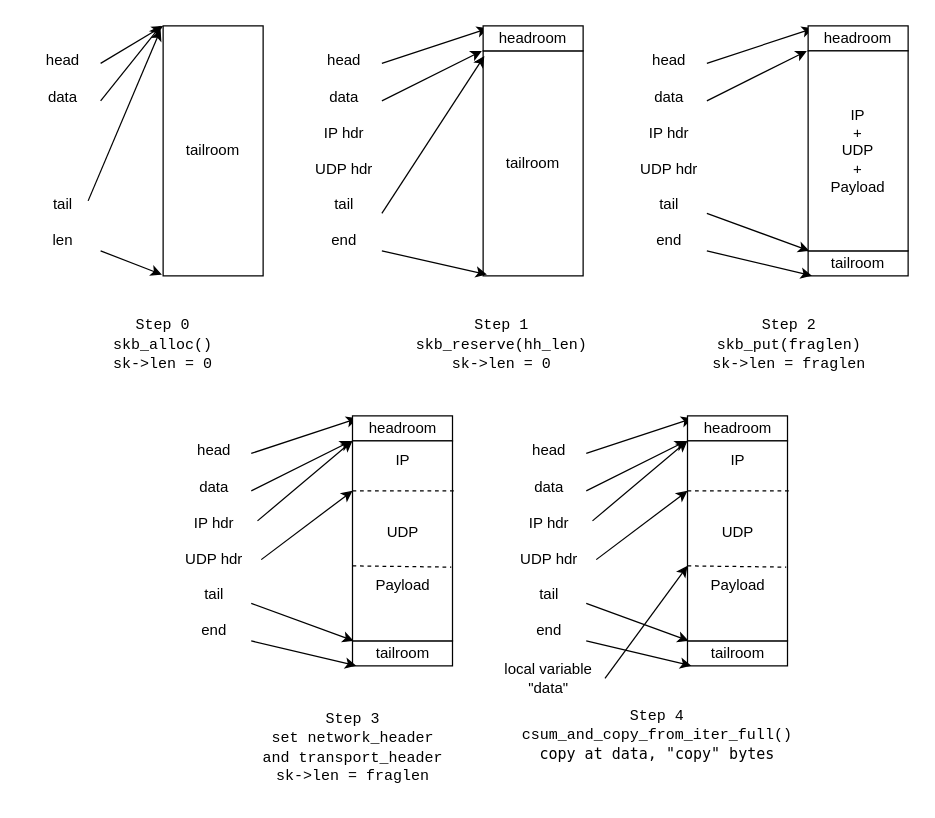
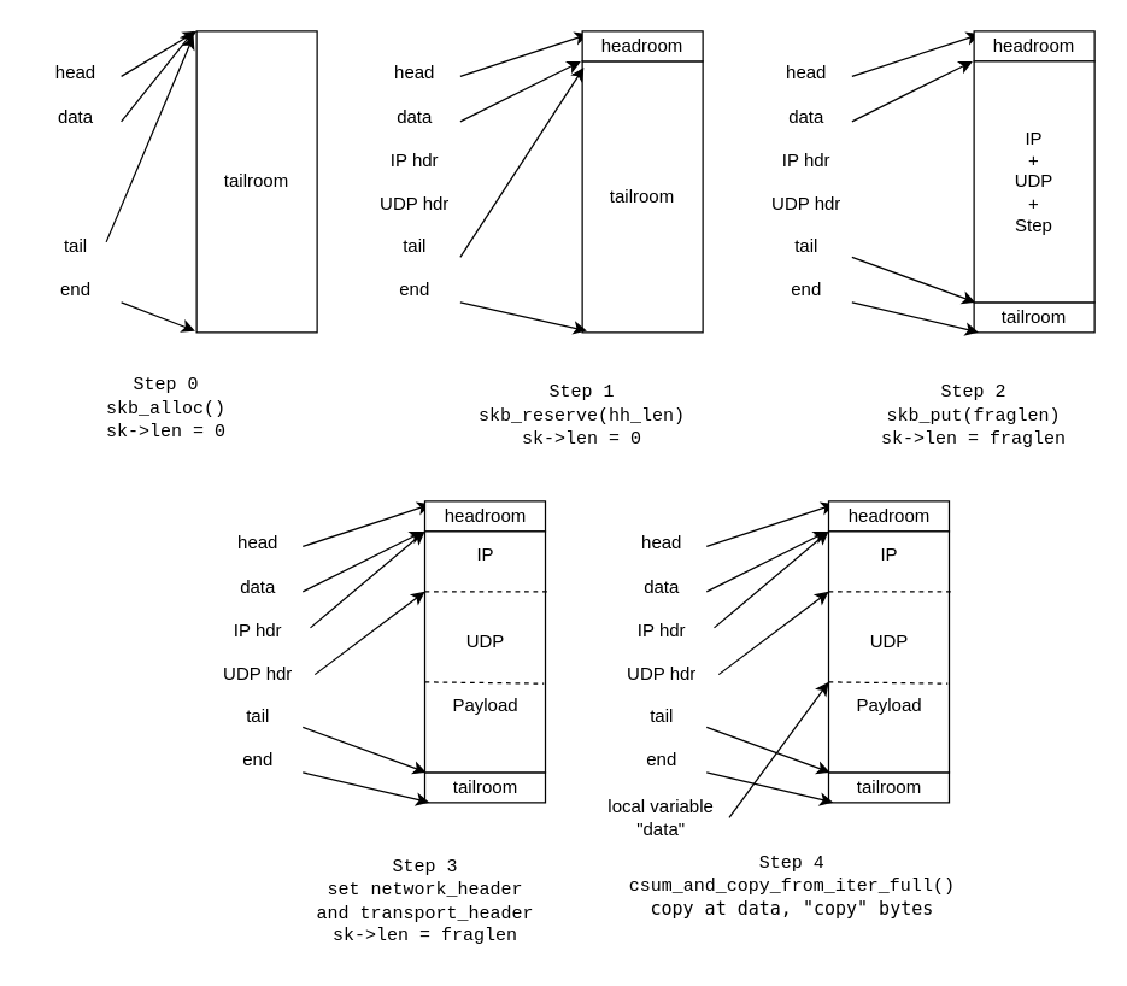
  <mxCell id="0" />
  <mxCell id="1" parent="0" />
  <mxCell id="2" value="tailroom" style="rounded=0;whiteSpace=wrap;html=1;" vertex="1" parent="1"><mxGeometry x="130" y="20" width="80" height="200" as="geometry" /></mxCell>
- <mxCell id="3" value="&lt;div&gt;head&lt;/div&gt;&lt;div&gt;&lt;br&gt;&lt;/div&gt;&lt;div&gt;data&lt;/div&gt;&lt;div&gt;&lt;br&gt;&lt;/div&gt;&lt;div&gt;&lt;br&gt;&lt;/div&gt;&lt;div&gt;&lt;br&gt;&lt;/div&gt;&lt;div&gt;&lt;br&gt;&lt;/div&gt;&lt;div&gt;&lt;br&gt;&lt;/div&gt;&lt;div&gt;tail&lt;/div&gt;&lt;div&gt;&lt;br&gt;&lt;/div&gt;&lt;div&gt;len&lt;br&gt;&lt;/div&gt;" style="text;html=1;strokeColor=none;fillColor=none;align=center;verticalAlign=middle;whiteSpace=wrap;rounded=0;" vertex="1" parent="1"><mxGeometry y="20" width="60" height="200" as="geometry" x="20" /></mxCell>
+ <mxCell id="3" value="&lt;div&gt;head&lt;/div&gt;&lt;div&gt;&lt;br&gt;&lt;/div&gt;&lt;div&gt;data&lt;/div&gt;&lt;div&gt;&lt;br&gt;&lt;/div&gt;&lt;div&gt;&lt;br&gt;&lt;/div&gt;&lt;div&gt;&lt;br&gt;&lt;/div&gt;&lt;div&gt;&lt;br&gt;&lt;/div&gt;&lt;div&gt;&lt;br&gt;&lt;/div&gt;&lt;div&gt;tail&lt;/div&gt;&lt;div&gt;&lt;br&gt;&lt;/div&gt;&lt;div&gt;end&lt;br&gt;&lt;/div&gt;" style="text;html=1;strokeColor=none;fillColor=none;align=center;verticalAlign=middle;whiteSpace=wrap;rounded=0;" vertex="1" parent="1"><mxGeometry y="20" width="60" height="200" as="geometry" x="20" /></mxCell>
  <mxCell id="4" value="&lt;div&gt;head&lt;/div&gt;&lt;div&gt;&lt;br&gt;&lt;/div&gt;&lt;div&gt;data&lt;/div&gt;&lt;div&gt;&lt;br&gt;&lt;/div&gt;&lt;div&gt;IP hdr&lt;br&gt;&lt;/div&gt;&lt;div&gt;&lt;br&gt;&lt;/div&gt;&lt;div&gt;UDP hdr &lt;br&gt;&lt;/div&gt;&lt;div&gt;&lt;br&gt;&lt;/div&gt;&lt;div&gt;tail&lt;/div&gt;&lt;div&gt;&lt;br&gt;&lt;/div&gt;&lt;div&gt;end&lt;br&gt;&lt;/div&gt;" style="text;html=1;strokeColor=none;fillColor=none;align=center;verticalAlign=middle;whiteSpace=wrap;rounded=0;" vertex="1" parent="1"><mxGeometry x="240" y="20" width="70" height="200" as="geometry" /></mxCell>
  <mxCell id="5" value="tailroom" style="rounded=0;whiteSpace=wrap;html=1;" vertex="1" parent="1"><mxGeometry x="386" y="40" width="80" height="180" as="geometry" /></mxCell>
  <mxCell id="6" value="" style="endArrow=classic;html=1;entryX=0;entryY=0;entryDx=0;entryDy=0;entryPerimeter=0;" edge="1" parent="1" target="2"><mxGeometry width="50" height="50" relative="1" as="geometry"><mxPoint x="80" y="50" as="sourcePoint" /><mxPoint x="40" y="240" as="targetPoint" /></mxGeometry></mxCell>
  <mxCell id="7" value="" style="endArrow=classic;html=1;" edge="1" parent="1"><mxGeometry width="50" height="50" relative="1" as="geometry"><mxPoint x="80" y="80" as="sourcePoint" /><mxPoint x="128" y="20" as="targetPoint" /></mxGeometry></mxCell>
  <mxCell id="8" value="" style="endArrow=classic;html=1;entryX=-0.025;entryY=0.015;entryDx=0;entryDy=0;entryPerimeter=0;" edge="1" parent="1" target="2"><mxGeometry width="50" height="50" relative="1" as="geometry"><mxPoint x="70" y="160" as="sourcePoint" /><mxPoint x="150" y="40" as="targetPoint" /></mxGeometry></mxCell>
  <mxCell id="9" value="" style="endArrow=classic;html=1;entryX=-0.012;entryY=0.995;entryDx=0;entryDy=0;entryPerimeter=0;" edge="1" parent="1" target="2"><mxGeometry width="50" height="50" relative="1" as="geometry"><mxPoint x="80" y="200" as="sourcePoint" /><mxPoint x="160" y="50" as="targetPoint" /></mxGeometry></mxCell>
  <mxCell id="10" value="" style="endArrow=classic;html=1;" edge="1" parent="1"><mxGeometry width="50" height="50" relative="1" as="geometry"><mxPoint x="305" y="50" as="sourcePoint" /><mxPoint x="390" y="22" as="targetPoint" /></mxGeometry></mxCell>
  <mxCell id="11" value="" style="endArrow=classic;html=1;" edge="1" parent="1"><mxGeometry width="50" height="50" relative="1" as="geometry"><mxPoint x="305" y="80" as="sourcePoint" /><mxPoint x="385" y="40" as="targetPoint" /></mxGeometry></mxCell>
  <mxCell id="12" value="headroom" style="rounded=0;whiteSpace=wrap;html=1;" vertex="1" parent="1"><mxGeometry x="386" y="20" width="80" height="20" as="geometry" /></mxCell>
  <mxCell id="13" value="" style="endArrow=classic;html=1;" edge="1" parent="1"><mxGeometry width="50" height="50" relative="1" as="geometry"><mxPoint x="305" y="170" as="sourcePoint" /><mxPoint x="387" y="44" as="targetPoint" /></mxGeometry></mxCell>
  <mxCell id="14" value="" style="endArrow=classic;html=1;entryX=0.038;entryY=0.994;entryDx=0;entryDy=0;entryPerimeter=0;" edge="1" parent="1" target="5"><mxGeometry width="50" height="50" relative="1" as="geometry"><mxPoint x="305" y="200" as="sourcePoint" /><mxPoint x="397" y="54" as="targetPoint" /></mxGeometry></mxCell>
- <mxCell id="15" value="&lt;div&gt;&lt;font face=&quot;Courier New&quot;&gt;Step 0&lt;/font&gt;&lt;/div&gt;&lt;div&gt;&lt;font face=&quot;Courier New&quot;&gt;skb_alloc()&lt;/font&gt;&lt;/div&gt;&lt;font face=&quot;Courier New&quot;&gt;sk-&amp;gt;len = 0&lt;/font&gt;" style="text;html=1;strokeColor=none;fillColor=none;align=center;verticalAlign=middle;whiteSpace=wrap;rounded=0;fontFamily=Monospace;" vertex="1" parent="1"><mxGeometry x="60" y="240" width="140" height="70" as="geometry" /></mxCell>
+ <mxCell id="15" value="&lt;div&gt;&lt;font face=&quot;Courier New&quot;&gt;Step 0&lt;/font&gt;&lt;/div&gt;&lt;div&gt;&lt;font face=&quot;Courier New&quot;&gt;skb_alloc()&lt;/font&gt;&lt;/div&gt;&lt;font face=&quot;Courier New&quot;&gt;sk-&amp;gt;len = 0&lt;/font&gt;" style="text;html=1;strokeColor=none;fillColor=none;align=center;verticalAlign=middle;whiteSpace=wrap;rounded=0;fontFamily=Monospace;" vertex="1" parent="1"><mxGeometry x="40" y="235" width="140" height="70" as="geometry" /></mxCell>
  <mxCell id="16" value="&lt;div&gt;head&lt;/div&gt;&lt;div&gt;&lt;br&gt;&lt;/div&gt;&lt;div&gt;data&lt;/div&gt;&lt;div&gt;&lt;br&gt;&lt;/div&gt;&lt;div&gt;IP hdr&lt;br&gt;&lt;/div&gt;&lt;div&gt;&lt;br&gt;&lt;/div&gt;&lt;div&gt;UDP hdr &lt;br&gt;&lt;/div&gt;&lt;div&gt;&lt;br&gt;&lt;/div&gt;&lt;div&gt;tail&lt;/div&gt;&lt;div&gt;&lt;br&gt;&lt;/div&gt;&lt;div&gt;end&lt;br&gt;&lt;/div&gt;" style="text;html=1;strokeColor=none;fillColor=none;align=center;verticalAlign=middle;whiteSpace=wrap;rounded=0;" vertex="1" parent="1"><mxGeometry x="500" y="20" width="70" height="200" as="geometry" /></mxCell>
  <mxCell id="17" value="tailroom" style="rounded=0;whiteSpace=wrap;html=1;" vertex="1" parent="1"><mxGeometry x="646" y="200" width="80" height="20" as="geometry" /></mxCell>
  <mxCell id="18" value="" style="endArrow=classic;html=1;" edge="1" parent="1"><mxGeometry width="50" height="50" relative="1" as="geometry"><mxPoint x="565" y="50" as="sourcePoint" /><mxPoint x="650" y="22" as="targetPoint" /></mxGeometry></mxCell>
  <mxCell id="19" value="" style="endArrow=classic;html=1;" edge="1" parent="1"><mxGeometry width="50" height="50" relative="1" as="geometry"><mxPoint x="565" y="80" as="sourcePoint" /><mxPoint x="645" y="40" as="targetPoint" /></mxGeometry></mxCell>
  <mxCell id="20" value="headroom" style="rounded=0;whiteSpace=wrap;html=1;" vertex="1" parent="1"><mxGeometry x="646" y="20" width="80" height="20" as="geometry" /></mxCell>
  <mxCell id="21" value="" style="endArrow=classic;html=1;entryX=0.013;entryY=1;entryDx=0;entryDy=0;entryPerimeter=0;" edge="1" parent="1" target="23"><mxGeometry width="50" height="50" relative="1" as="geometry"><mxPoint x="565" y="170" as="sourcePoint" /><mxPoint x="647" y="44" as="targetPoint" /></mxGeometry></mxCell>
  <mxCell id="22" value="" style="endArrow=classic;html=1;entryX=0.038;entryY=0.994;entryDx=0;entryDy=0;entryPerimeter=0;" edge="1" parent="1" target="17"><mxGeometry width="50" height="50" relative="1" as="geometry"><mxPoint x="565" y="200" as="sourcePoint" /><mxPoint x="657" y="54" as="targetPoint" /></mxGeometry></mxCell>
- <mxCell id="23" value="&lt;div&gt;IP&lt;/div&gt;&lt;div&gt;+&lt;/div&gt;&lt;div&gt;UDP&lt;/div&gt;&lt;div&gt;+&lt;/div&gt;&lt;div&gt;Payload&lt;br&gt;&lt;/div&gt;" style="rounded=0;whiteSpace=wrap;html=1;" vertex="1" parent="1"><mxGeometry x="646" y="40" width="80" height="160" as="geometry" /></mxCell>
- <mxCell id="24" value="&lt;div&gt;&lt;font face=&quot;Courier New&quot;&gt;Step 1&lt;br&gt;&lt;/font&gt;&lt;/div&gt;&lt;div&gt;&lt;font face=&quot;Courier New&quot;&gt;skb_reserve(hh_len)&lt;/font&gt;&lt;/div&gt;&lt;font face=&quot;Courier New&quot;&gt;sk-&amp;gt;len = 0&lt;/font&gt;" style="text;html=1;strokeColor=none;fillColor=none;align=center;verticalAlign=middle;whiteSpace=wrap;rounded=0;fontFamily=Monospace;" vertex="1" parent="1"><mxGeometry x="331" y="240" width="140" height="70" as="geometry" /></mxCell>
- <mxCell id="25" value="&lt;div&gt;&lt;font face=&quot;Courier New&quot;&gt;Step 2&lt;br&gt;&lt;/font&gt;&lt;/div&gt;&lt;div&gt;&lt;font face=&quot;Courier New&quot;&gt;skb_put(fraglen)&lt;/font&gt;&lt;/div&gt;&lt;font face=&quot;Courier New&quot;&gt;sk-&amp;gt;len = fraglen&lt;br&gt;&lt;/font&gt;" style="text;html=1;strokeColor=none;fillColor=none;align=center;verticalAlign=middle;whiteSpace=wrap;rounded=0;fontFamily=Monospace;" vertex="1" parent="1"><mxGeometry x="561" y="240" width="140" height="70" as="geometry" /></mxCell>
+ <mxCell id="23" value="&lt;div&gt;IP&lt;/div&gt;&lt;div&gt;+&lt;/div&gt;&lt;div&gt;UDP&lt;/div&gt;&lt;div&gt;+&lt;/div&gt;&lt;div&gt;Step&lt;br&gt;&lt;/div&gt;" style="rounded=0;whiteSpace=wrap;html=1;" vertex="1" parent="1"><mxGeometry x="646" y="40" width="80" height="160" as="geometry" /></mxCell>
+ <mxCell id="24" value="&lt;div&gt;&lt;font face=&quot;Courier New&quot;&gt;Step 1&lt;br&gt;&lt;/font&gt;&lt;/div&gt;&lt;div&gt;&lt;font face=&quot;Courier New&quot;&gt;skb_reserve(hh_len)&lt;/font&gt;&lt;/div&gt;&lt;font face=&quot;Courier New&quot;&gt;sk-&amp;gt;len = 0&lt;/font&gt;" style="text;html=1;strokeColor=none;fillColor=none;align=center;verticalAlign=middle;whiteSpace=wrap;rounded=0;fontFamily=Monospace;" vertex="1" parent="1"><mxGeometry x="316" y="240" width="140" height="70" as="geometry" /></mxCell>
+ <mxCell id="25" value="&lt;div&gt;&lt;font face=&quot;Courier New&quot;&gt;Step 2&lt;br&gt;&lt;/font&gt;&lt;/div&gt;&lt;div&gt;&lt;font face=&quot;Courier New&quot;&gt;skb_put(fraglen)&lt;/font&gt;&lt;/div&gt;&lt;font face=&quot;Courier New&quot;&gt;sk-&amp;gt;len = fraglen&lt;br&gt;&lt;/font&gt;" style="text;html=1;strokeColor=none;fillColor=none;align=center;verticalAlign=middle;whiteSpace=wrap;rounded=0;fontFamily=Monospace;" vertex="1" parent="1"><mxGeometry x="576" y="240" width="140" height="70" as="geometry" /></mxCell>
  <mxCell id="26" value="&lt;div&gt;head&lt;/div&gt;&lt;div&gt;&lt;br&gt;&lt;/div&gt;&lt;div&gt;data&lt;/div&gt;&lt;div&gt;&lt;br&gt;&lt;/div&gt;&lt;div&gt;IP hdr&lt;br&gt;&lt;/div&gt;&lt;div&gt;&lt;br&gt;&lt;/div&gt;&lt;div&gt;UDP hdr &lt;br&gt;&lt;/div&gt;&lt;div&gt;&lt;br&gt;&lt;/div&gt;&lt;div&gt;tail&lt;/div&gt;&lt;div&gt;&lt;br&gt;&lt;/div&gt;&lt;div&gt;end&lt;br&gt;&lt;/div&gt;" style="text;html=1;strokeColor=none;fillColor=none;align=center;verticalAlign=middle;whiteSpace=wrap;rounded=0;" vertex="1" parent="1"><mxGeometry x="135.5" y="332" width="70" height="200" as="geometry" /></mxCell>
  <mxCell id="27" value="tailroom" style="rounded=0;whiteSpace=wrap;html=1;" vertex="1" parent="1"><mxGeometry x="281.5" y="512" width="80" height="20" as="geometry" /></mxCell>
  <mxCell id="28" value="" style="endArrow=classic;html=1;" edge="1" parent="1"><mxGeometry width="50" height="50" relative="1" as="geometry"><mxPoint x="200.5" y="362" as="sourcePoint" /><mxPoint x="285.5" y="334" as="targetPoint" /></mxGeometry></mxCell>
  <mxCell id="29" value="" style="endArrow=classic;html=1;" edge="1" parent="1"><mxGeometry width="50" height="50" relative="1" as="geometry"><mxPoint x="200.5" y="392" as="sourcePoint" /><mxPoint x="280.5" y="352" as="targetPoint" /></mxGeometry></mxCell>
  <mxCell id="30" value="headroom" style="rounded=0;whiteSpace=wrap;html=1;" vertex="1" parent="1"><mxGeometry x="281.5" y="332" width="80" height="20" as="geometry" /></mxCell>
  <mxCell id="31" value="" style="endArrow=classic;html=1;entryX=0.013;entryY=1;entryDx=0;entryDy=0;entryPerimeter=0;" edge="1" parent="1" target="33"><mxGeometry width="50" height="50" relative="1" as="geometry"><mxPoint x="200.5" y="482" as="sourcePoint" /><mxPoint x="282.5" y="356" as="targetPoint" /></mxGeometry></mxCell>
  <mxCell id="32" value="" style="endArrow=classic;html=1;entryX=0.038;entryY=0.994;entryDx=0;entryDy=0;entryPerimeter=0;" edge="1" parent="1" target="27"><mxGeometry width="50" height="50" relative="1" as="geometry"><mxPoint x="200.5" y="512" as="sourcePoint" /><mxPoint x="292.5" y="366" as="targetPoint" /></mxGeometry></mxCell>
  <mxCell id="33" value="&lt;div&gt;IP&lt;/div&gt;&lt;div&gt;&lt;br&gt;&lt;/div&gt;&lt;div&gt;&lt;br&gt;&lt;/div&gt;&lt;div&gt;&lt;br&gt;&lt;/div&gt;&lt;div&gt;UDP&lt;/div&gt;&lt;div&gt;&lt;br&gt;&lt;/div&gt;&lt;div&gt;&lt;br&gt;&lt;/div&gt;&lt;div&gt;Payload&lt;/div&gt;&lt;div&gt;&lt;br&gt;&lt;/div&gt;&lt;div&gt;&lt;br&gt;&lt;/div&gt;" style="rounded=0;whiteSpace=wrap;html=1;" vertex="1" parent="1"><mxGeometry x="281.5" y="352" width="80" height="160" as="geometry" /></mxCell>
  <mxCell id="34" value="&lt;div&gt;&lt;font face=&quot;Courier New&quot;&gt;Step 3&lt;br&gt;&lt;/font&gt;&lt;/div&gt;&lt;div&gt;&lt;font face=&quot;Courier New&quot;&gt;set network_header&lt;/font&gt;&lt;/div&gt;&lt;div&gt;&lt;font face=&quot;Courier New&quot;&gt;and transport_header&lt;br&gt;&lt;/font&gt;&lt;/div&gt;&lt;div&gt;&lt;font face=&quot;Courier New&quot;&gt;sk-&amp;gt;len = fraglen&lt;/font&gt;&lt;/div&gt;" style="text;html=1;strokeColor=none;fillColor=none;align=center;verticalAlign=middle;whiteSpace=wrap;rounded=0;fontFamily=Monospace;" vertex="1" parent="1"><mxGeometry x="204.5" y="562" width="154" height="70" as="geometry" /></mxCell>
  <mxCell id="35" value="" style="endArrow=classic;html=1;entryX=0;entryY=0;entryDx=0;entryDy=0;entryPerimeter=0;" edge="1" parent="1" target="33"><mxGeometry width="50" height="50" relative="1" as="geometry"><mxPoint x="205.5" y="416" as="sourcePoint" /><mxPoint x="284.5" y="354" as="targetPoint" /></mxGeometry></mxCell>
  <mxCell id="36" value="" style="endArrow=classic;html=1;entryX=0;entryY=0.25;entryDx=0;entryDy=0;" edge="1" parent="1" target="33"><mxGeometry width="50" height="50" relative="1" as="geometry"><mxPoint x="208.5" y="447" as="sourcePoint" /><mxPoint x="288.5" y="407" as="targetPoint" /></mxGeometry></mxCell>
  <mxCell id="37" value="" style="endArrow=none;dashed=1;html=1;exitX=0;exitY=0.25;exitDx=0;exitDy=0;" edge="1" parent="1" source="33"><mxGeometry width="50" height="50" relative="1" as="geometry"><mxPoint x="505.5" y="432" as="sourcePoint" /><mxPoint x="365.5" y="392" as="targetPoint" /></mxGeometry></mxCell>
  <mxCell id="38" value="" style="endArrow=none;dashed=1;html=1;exitX=0.05;exitY=0.625;exitDx=0;exitDy=0;exitPerimeter=0;entryX=1.038;entryY=0.631;entryDx=0;entryDy=0;entryPerimeter=0;" edge="1" parent="1"><mxGeometry width="50" height="50" relative="1" as="geometry"><mxPoint x="281.5" y="452" as="sourcePoint" /><mxPoint x="360.5" y="453" as="targetPoint" /></mxGeometry></mxCell>
  <mxCell id="39" value="&lt;div&gt;head&lt;/div&gt;&lt;div&gt;&lt;br&gt;&lt;/div&gt;&lt;div&gt;data&lt;/div&gt;&lt;div&gt;&lt;br&gt;&lt;/div&gt;&lt;div&gt;IP hdr&lt;br&gt;&lt;/div&gt;&lt;div&gt;&lt;br&gt;&lt;/div&gt;&lt;div&gt;UDP hdr &lt;br&gt;&lt;/div&gt;&lt;div&gt;&lt;br&gt;&lt;/div&gt;&lt;div&gt;tail&lt;/div&gt;&lt;div&gt;&lt;br&gt;&lt;/div&gt;&lt;div&gt;end&lt;br&gt;&lt;/div&gt;" style="text;html=1;strokeColor=none;fillColor=none;align=center;verticalAlign=middle;whiteSpace=wrap;rounded=0;" vertex="1" parent="1"><mxGeometry x="403.5" y="332" width="70" height="200" as="geometry" /></mxCell>
  <mxCell id="40" value="tailroom" style="rounded=0;whiteSpace=wrap;html=1;" vertex="1" parent="1"><mxGeometry x="549.5" y="512" width="80" height="20" as="geometry" /></mxCell>
  <mxCell id="41" value="" style="endArrow=classic;html=1;" edge="1" parent="1"><mxGeometry width="50" height="50" relative="1" as="geometry"><mxPoint x="468.5" y="362" as="sourcePoint" /><mxPoint x="553.5" y="334" as="targetPoint" /></mxGeometry></mxCell>
  <mxCell id="42" value="" style="endArrow=classic;html=1;" edge="1" parent="1"><mxGeometry width="50" height="50" relative="1" as="geometry"><mxPoint x="468.5" y="392" as="sourcePoint" /><mxPoint x="548.5" y="352" as="targetPoint" /></mxGeometry></mxCell>
  <mxCell id="43" value="headroom" style="rounded=0;whiteSpace=wrap;html=1;" vertex="1" parent="1"><mxGeometry x="549.5" y="332" width="80" height="20" as="geometry" /></mxCell>
  <mxCell id="44" value="" style="endArrow=classic;html=1;entryX=0.013;entryY=1;entryDx=0;entryDy=0;entryPerimeter=0;" edge="1" parent="1" target="46"><mxGeometry width="50" height="50" relative="1" as="geometry"><mxPoint x="468.5" y="482" as="sourcePoint" /><mxPoint x="550.5" y="356" as="targetPoint" /></mxGeometry></mxCell>
  <mxCell id="45" value="" style="endArrow=classic;html=1;entryX=0.038;entryY=0.994;entryDx=0;entryDy=0;entryPerimeter=0;" edge="1" parent="1" target="40"><mxGeometry width="50" height="50" relative="1" as="geometry"><mxPoint x="468.5" y="512" as="sourcePoint" /><mxPoint x="560.5" y="366" as="targetPoint" /></mxGeometry></mxCell>
  <mxCell id="46" value="&lt;div&gt;IP&lt;/div&gt;&lt;div&gt;&lt;br&gt;&lt;/div&gt;&lt;div&gt;&lt;br&gt;&lt;/div&gt;&lt;div&gt;&lt;br&gt;&lt;/div&gt;&lt;div&gt;UDP&lt;/div&gt;&lt;div&gt;&lt;br&gt;&lt;/div&gt;&lt;div&gt;&lt;br&gt;&lt;/div&gt;&lt;div&gt;Payload&lt;/div&gt;&lt;div&gt;&lt;br&gt;&lt;/div&gt;&lt;div&gt;&lt;br&gt;&lt;/div&gt;" style="rounded=0;whiteSpace=wrap;html=1;" vertex="1" parent="1"><mxGeometry x="549.5" y="352" width="80" height="160" as="geometry" /></mxCell>
  <mxCell id="47" value="&lt;div&gt;&lt;font face=&quot;Courier New&quot;&gt;Step 4&lt;br&gt;&lt;/font&gt;&lt;/div&gt;&lt;div&gt;&lt;font face=&quot;Courier New&quot;&gt;csum_and_copy_from_iter_full()&lt;/font&gt;&lt;/div&gt;copy at data, &quot;copy&quot; bytes" style="text;html=1;strokeColor=none;fillColor=none;align=center;verticalAlign=middle;whiteSpace=wrap;rounded=0;fontFamily=Monospace;" vertex="1" parent="1"><mxGeometry x="413.5" y="552" width="223" height="70" as="geometry" /></mxCell>
  <mxCell id="48" value="" style="endArrow=classic;html=1;entryX=0;entryY=0;entryDx=0;entryDy=0;entryPerimeter=0;" edge="1" parent="1" target="46"><mxGeometry width="50" height="50" relative="1" as="geometry"><mxPoint x="473.5" y="416" as="sourcePoint" /><mxPoint x="552.5" y="354" as="targetPoint" /></mxGeometry></mxCell>
  <mxCell id="49" value="" style="endArrow=classic;html=1;entryX=0;entryY=0.25;entryDx=0;entryDy=0;" edge="1" parent="1" target="46"><mxGeometry width="50" height="50" relative="1" as="geometry"><mxPoint x="476.5" y="447" as="sourcePoint" /><mxPoint x="556.5" y="407" as="targetPoint" /></mxGeometry></mxCell>
  <mxCell id="50" value="" style="endArrow=none;dashed=1;html=1;exitX=0;exitY=0.25;exitDx=0;exitDy=0;" edge="1" parent="1" source="46"><mxGeometry width="50" height="50" relative="1" as="geometry"><mxPoint x="773.5" y="432" as="sourcePoint" /><mxPoint x="633.5" y="392" as="targetPoint" /></mxGeometry></mxCell>
  <mxCell id="51" value="" style="endArrow=none;dashed=1;html=1;exitX=0.05;exitY=0.625;exitDx=0;exitDy=0;exitPerimeter=0;entryX=1.038;entryY=0.631;entryDx=0;entryDy=0;entryPerimeter=0;" edge="1" parent="1"><mxGeometry width="50" height="50" relative="1" as="geometry"><mxPoint x="549.5" y="452" as="sourcePoint" /><mxPoint x="628.5" y="453" as="targetPoint" /></mxGeometry></mxCell>
  <mxCell id="52" value="local variable &quot;data&quot;" style="text;html=1;strokeColor=none;fillColor=none;align=center;verticalAlign=middle;whiteSpace=wrap;rounded=0;" vertex="1" parent="1"><mxGeometry x="395.5" y="532" width="85" height="20" as="geometry" /></mxCell>
  <mxCell id="53" value="" style="endArrow=classic;html=1;entryX=0;entryY=0.625;entryDx=0;entryDy=0;entryPerimeter=0;" edge="1" parent="1" target="46"><mxGeometry width="50" height="50" relative="1" as="geometry"><mxPoint x="483.5" y="542" as="sourcePoint" /><mxPoint x="33.5" y="642" as="targetPoint" /></mxGeometry></mxCell>
